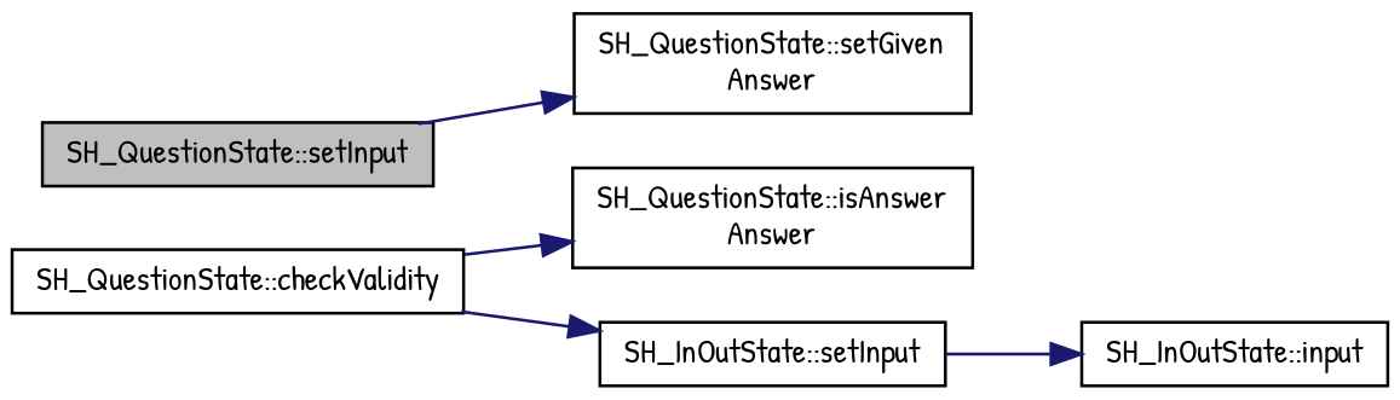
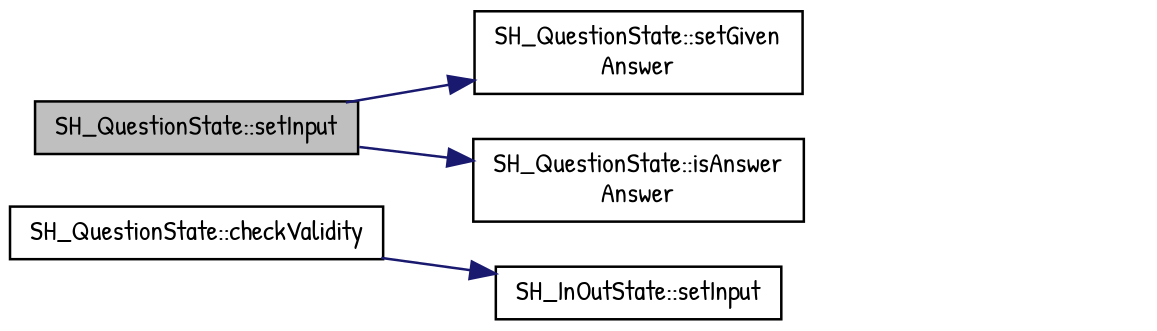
  digraph {
    fontname="Patrick Hand"
    rankdir=LR
    node [color=black fontname="Patrick Hand" fontsize=11 shape=record]
    edge [color=midnightblue fontname="Patrick Hand" fontsize=11 labelfontname=Verdana labelfontsize=11 style=solid]
    n1 [fillcolor=grey75 fontcolor=black height=0.2 label="SH_QuestionState::setInput" style=filled width=0.4]
    n2 [height=0.2 label="SH_QuestionState::setGiven\lAnswer" width=0.4]
    n3 [height=0.2 label="SH_QuestionState::checkValidity" width=0.4]
    n4 [height=0.2 label="SH_QuestionState::isAnswer\lAnswer" width=0.4]
    n5 [height=0.2 label="SH_InOutState::setInput" width=0.4]
-   n6 [height=0.2 label="SH_InOutState::input" width=0.4]
    n1 -> n2
-   n3 -> n4
+   n1 -> n4
    n3 -> n5
-   n5 -> n6
  }
